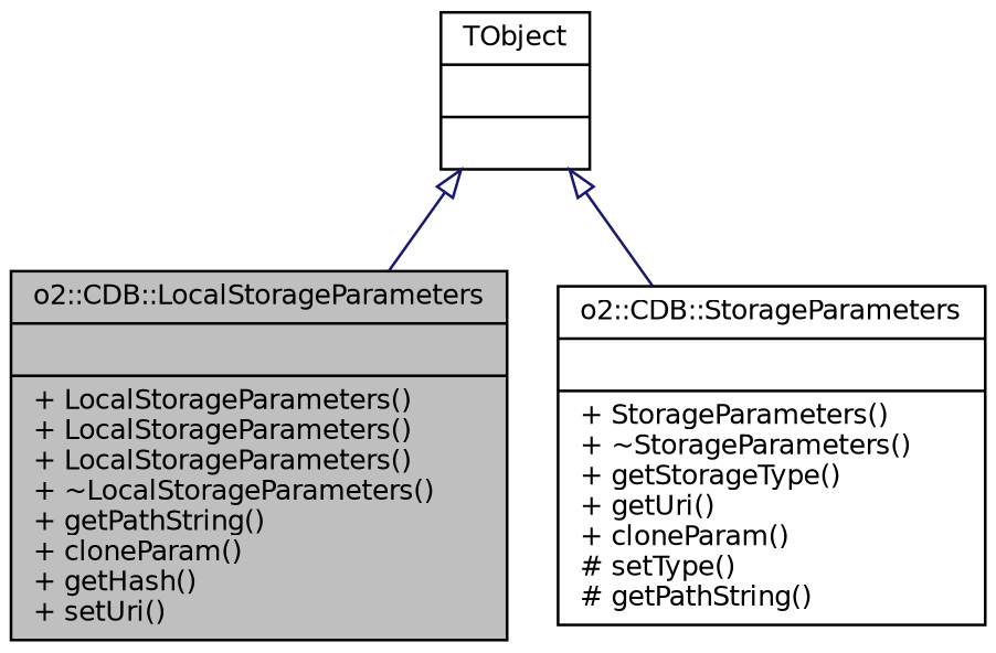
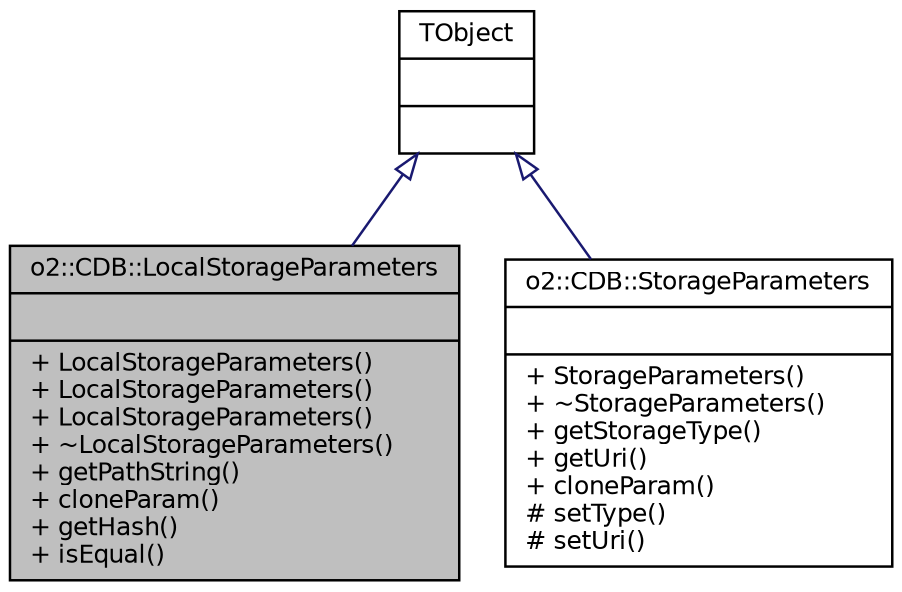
  digraph {
    node [color=black fontname=Helvetica fontsize=10 shape=record]
    edge [arrowtail=onormal color=midnightblue dir=back fontname=Helvetica fontsize=10 labelfontname=Helvetica labelfontsize=10 style=solid]
-   n1 [fillcolor=grey75 fontcolor=black height=0.2 label="{o2::CDB::LocalStorageParameters\n||+ LocalStorageParameters()\l+ LocalStorageParameters()\l+ LocalStorageParameters()\l+ ~LocalStorageParameters()\l+ getPathString()\l+ cloneParam()\l+ getHash()\l+ setUri()\l}" style=filled width=0.4]
-   n2 [height=0.2 label="{o2::CDB::StorageParameters\n||+ StorageParameters()\l+ ~StorageParameters()\l+ getStorageType()\l+ getUri()\l+ cloneParam()\l# setType()\l# getPathString()\l}" width=0.4]
+   n1 [fillcolor=grey75 fontcolor=black height=0.2 label="{o2::CDB::LocalStorageParameters\n||+ LocalStorageParameters()\l+ LocalStorageParameters()\l+ LocalStorageParameters()\l+ ~LocalStorageParameters()\l+ getPathString()\l+ cloneParam()\l+ getHash()\l+ isEqual()\l}" style=filled width=0.4]
+   n2 [height=0.2 label="{o2::CDB::StorageParameters\n||+ StorageParameters()\l+ ~StorageParameters()\l+ getStorageType()\l+ getUri()\l+ cloneParam()\l# setType()\l# setUri()\l}" width=0.4]
    n3 [height=0.2 label="{TObject\n||}" width=0.4]
    n3 -> n1
    n3 -> n2
  }
